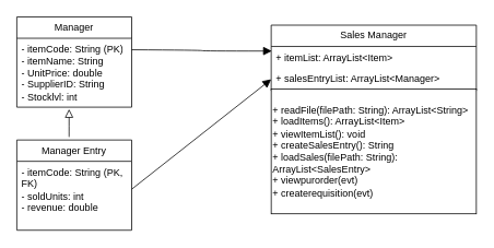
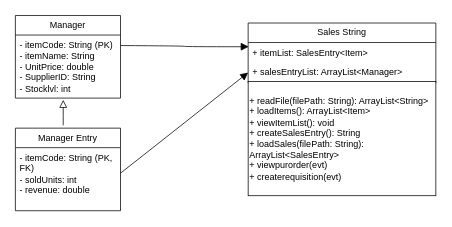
  <mxCell id="0" />
  <mxCell id="1" parent="0" />
  <mxCell id="2" value="Manager" style="swimlane;fontStyle=0;childLayout=stackLayout;horizontal=1;startSize=26;fillColor=none;horizontalStack=0;resizeParent=1;resizeParentMax=0;resizeLast=0;collapsible=1;marginBottom=0;whiteSpace=wrap;html=1;" parent="1" vertex="1"><mxGeometry x="20" y="20" width="140" height="110" as="geometry" /></mxCell>
  <mxCell id="3" value="- itemCode: String (PK)&lt;div&gt;- itemName: String&lt;/div&gt;&lt;div&gt;- UnitPrice: double&lt;/div&gt;&lt;div&gt;- SupplierID: String&lt;/div&gt;&lt;div&gt;- Stocklvl: int&lt;/div&gt;" style="text;strokeColor=none;fillColor=none;align=left;verticalAlign=top;spacingLeft=4;spacingRight=4;overflow=hidden;rotatable=0;points=[[0,0.5],[1,0.5]];portConstraint=eastwest;whiteSpace=wrap;html=1;" parent="2" vertex="1"><mxGeometry y="26" width="140" height="84" as="geometry" /></mxCell>
  <mxCell id="4" value="Manager Entry" style="swimlane;fontStyle=0;childLayout=stackLayout;horizontal=1;startSize=26;fillColor=none;horizontalStack=0;resizeParent=1;resizeParentMax=0;resizeLast=0;collapsible=1;marginBottom=0;whiteSpace=wrap;html=1;" parent="1" vertex="1"><mxGeometry x="20" y="170" width="140" height="110" as="geometry" /></mxCell>
  <mxCell id="5" value="- itemCode: String (PK, FK)&lt;div&gt;- soldUnits: int&lt;/div&gt;&lt;div&gt;- revenue: double&lt;/div&gt;" style="text;strokeColor=none;fillColor=none;align=left;verticalAlign=top;spacingLeft=4;spacingRight=4;overflow=hidden;rotatable=0;points=[[0,0.5],[1,0.5]];portConstraint=eastwest;whiteSpace=wrap;html=1;" parent="4" vertex="1"><mxGeometry y="26" width="140" height="84" as="geometry" /></mxCell>
  <mxCell id="6" value="" style="endArrow=block;html=1;rounded=0;align=center;verticalAlign=bottom;endFill=0;labelBackgroundColor=none;endSize=8;fontSize=12;curved=1;exitX=0.455;exitY=-0.033;exitDx=0;exitDy=0;exitPerimeter=0;entryX=0.455;entryY=1.028;entryDx=0;entryDy=0;entryPerimeter=0;" parent="1" source="4" target="3" edge="1"><mxGeometry relative="1" as="geometry"><mxPoint x="80" y="130" as="sourcePoint" /><mxPoint x="130" y="150" as="targetPoint" /></mxGeometry></mxCell>
  <mxCell id="7" value="" style="resizable=0;html=1;align=center;verticalAlign=top;labelBackgroundColor=none;" parent="6" connectable="0" vertex="1"><mxGeometry relative="1" as="geometry" /></mxCell>
  <mxCell id="8" value="" style="group" parent="1" vertex="1" connectable="0"><mxGeometry x="330" y="30" width="250" height="230" as="geometry" /></mxCell>
- <mxCell id="9" value="Sales Manager" style="swimlane;fontStyle=0;childLayout=stackLayout;horizontal=1;startSize=26;fillColor=none;horizontalStack=0;resizeParent=1;resizeParentMax=0;resizeLast=0;collapsible=1;marginBottom=0;whiteSpace=wrap;html=1;" parent="8" vertex="1"><mxGeometry width="250" height="80" as="geometry" /></mxCell>
- <mxCell id="10" value="+&amp;nbsp;itemList: ArrayList&amp;lt;Item&amp;gt;" style="text;strokeColor=none;fillColor=none;align=left;verticalAlign=top;spacingLeft=4;spacingRight=4;overflow=hidden;rotatable=0;points=[[0,0.5],[1,0.5]];portConstraint=eastwest;whiteSpace=wrap;html=1;" parent="9" vertex="1"><mxGeometry y="26" width="250" height="26" as="geometry" /></mxCell>
+ <mxCell id="9" value="Sales String" style="swimlane;fontStyle=0;childLayout=stackLayout;horizontal=1;startSize=26;fillColor=none;horizontalStack=0;resizeParent=1;resizeParentMax=0;resizeLast=0;collapsible=1;marginBottom=0;whiteSpace=wrap;html=1;" parent="8" vertex="1"><mxGeometry width="250" height="80" as="geometry" /></mxCell>
+ <mxCell id="10" value="+&amp;nbsp;itemList: SalesEntry&amp;lt;Item&amp;gt;" style="text;strokeColor=none;fillColor=none;align=left;verticalAlign=top;spacingLeft=4;spacingRight=4;overflow=hidden;rotatable=0;points=[[0,0.5],[1,0.5]];portConstraint=eastwest;whiteSpace=wrap;html=1;" parent="9" vertex="1"><mxGeometry y="26" width="250" height="26" as="geometry" /></mxCell>
  <mxCell id="11" value="+&amp;nbsp;salesEntryList: ArrayList&amp;lt;Manager&amp;gt;" style="text;strokeColor=none;fillColor=none;align=left;verticalAlign=top;spacingLeft=4;spacingRight=4;overflow=hidden;rotatable=0;points=[[0,0.5],[1,0.5]];portConstraint=eastwest;whiteSpace=wrap;html=1;" parent="9" vertex="1"><mxGeometry y="52" width="250" height="28" as="geometry" /></mxCell>
  <mxCell id="12" value="+ readFile(filePath: String): ArrayList&amp;lt;String&amp;gt;&lt;div&gt;+ loadItems(): ArrayList&amp;lt;Item&amp;gt;&lt;/div&gt;&lt;div&gt;+ viewItemList(): void&lt;/div&gt;&lt;div&gt;+ createSalesEntry(): String&lt;/div&gt;&lt;div&gt;+ loadSales(filePath: String): ArrayList&amp;lt;SalesEntry&amp;gt;&lt;/div&gt;&lt;div&gt;+ viewpurorder(evt)&lt;/div&gt;&lt;div&gt;+ createrequisition(evt)&lt;/div&gt;" style="html=1;whiteSpace=wrap;align=left;" parent="8" vertex="1"><mxGeometry y="78" width="250" height="152" as="geometry" /></mxCell>
  <mxCell id="13" value="" style="endArrow=block;endFill=1;html=1;edgeStyle=orthogonalEdgeStyle;align=left;verticalAlign=top;rounded=0;fontSize=12;startSize=8;endSize=8;curved=1;entryX=0.003;entryY=0.214;entryDx=0;entryDy=0;entryPerimeter=0;" parent="1" target="10" edge="1"><mxGeometry x="-1" relative="1" as="geometry"><mxPoint x="160" y="60" as="sourcePoint" /><mxPoint x="320" y="60" as="targetPoint" /><mxPoint as="offset" /></mxGeometry></mxCell>
  <mxCell id="14" value="" style="endArrow=block;endFill=1;html=1;align=left;verticalAlign=top;rounded=0;fontSize=12;startSize=8;endSize=8;entryX=0;entryY=0.5;entryDx=0;entryDy=0;" parent="1" target="11" edge="1"><mxGeometry x="-1" relative="1" as="geometry"><mxPoint x="160" y="230" as="sourcePoint" /><mxPoint x="320" y="230" as="targetPoint" /></mxGeometry></mxCell>
